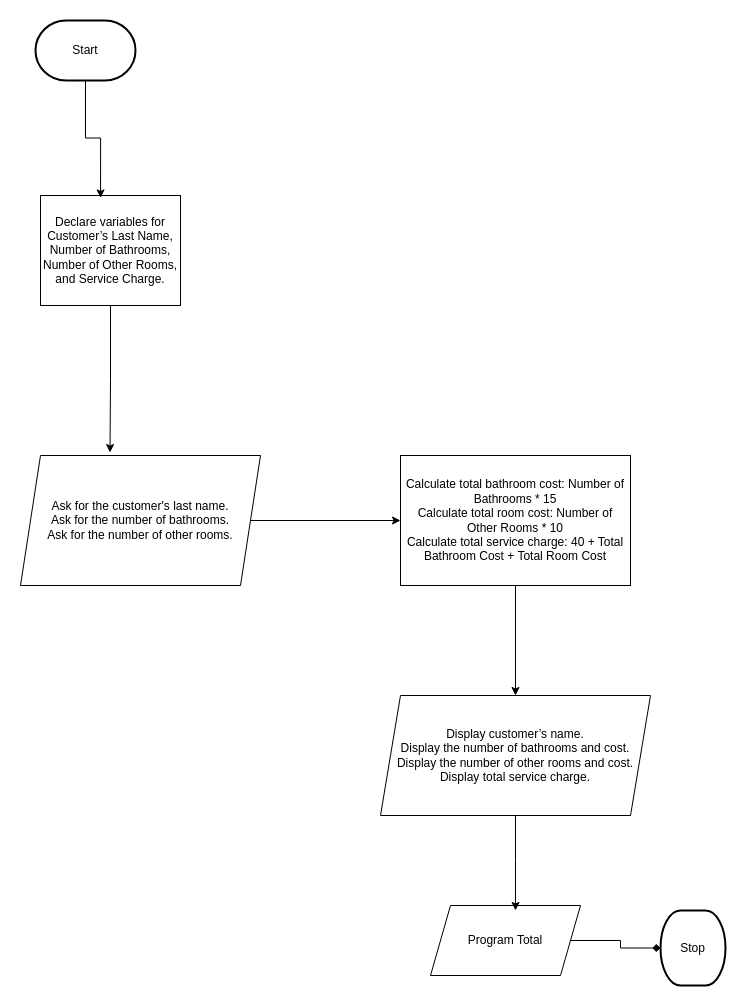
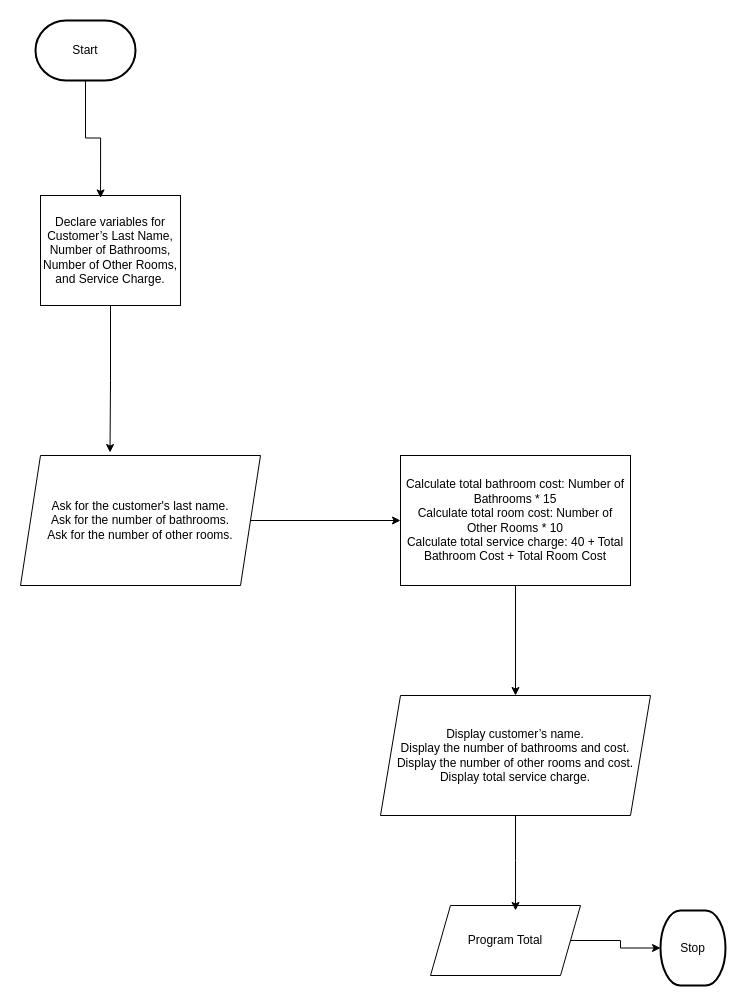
  <mxCell id="0" />
  <mxCell id="1" parent="0" />
  <mxCell id="2" value="Start" style="strokeWidth=2;html=1;shape=mxgraph.flowchart.terminator;whiteSpace=wrap;" parent="1" vertex="1"><mxGeometry x="35" y="20" width="100" height="60" as="geometry" /></mxCell>
  <mxCell id="3" value="Declare variables for Customer’s Last Name, Number of Bathrooms, Number of Other Rooms, and Service Charge." style="rounded=0;whiteSpace=wrap;html=1;" parent="1" vertex="1"><mxGeometry x="40" y="195" width="140" height="110" as="geometry" /></mxCell>
  <mxCell id="4" style="edgeStyle=orthogonalEdgeStyle;rounded=0;orthogonalLoop=1;jettySize=auto;html=1;entryX=0;entryY=0.5;entryDx=0;entryDy=0;" parent="1" source="5" target="7" edge="1"><mxGeometry relative="1" as="geometry" /></mxCell>
  <mxCell id="5" value="&lt;div&gt;Ask for the customer's last name.&lt;/div&gt;&lt;div&gt;Ask for the number of bathrooms.&lt;/div&gt;&lt;div&gt;Ask for the number of other rooms.&lt;/div&gt;" style="shape=parallelogram;perimeter=parallelogramPerimeter;whiteSpace=wrap;html=1;fixedSize=1;" parent="1" vertex="1"><mxGeometry x="20" y="455" width="240" height="130" as="geometry" /></mxCell>
  <mxCell id="6" style="edgeStyle=orthogonalEdgeStyle;rounded=0;orthogonalLoop=1;jettySize=auto;html=1;entryX=0.5;entryY=0;entryDx=0;entryDy=0;" parent="1" source="7" target="10" edge="1"><mxGeometry relative="1" as="geometry" /></mxCell>
  <mxCell id="7" value="&lt;div&gt;Calculate total bathroom cost: Number of Bathrooms * 15&lt;/div&gt;&lt;div&gt;Calculate total room cost: Number of Other Rooms * 10&lt;/div&gt;&lt;div&gt;Calculate total service charge: 40 + Total Bathroom Cost + Total Room Cost&lt;/div&gt;" style="rounded=0;whiteSpace=wrap;html=1;" parent="1" vertex="1"><mxGeometry x="400" y="455" width="230" height="130" as="geometry" /></mxCell>
  <mxCell id="8" style="edgeStyle=orthogonalEdgeStyle;rounded=0;orthogonalLoop=1;jettySize=auto;html=1;entryX=0.429;entryY=0.022;entryDx=0;entryDy=0;entryPerimeter=0;" parent="1" source="2" target="3" edge="1"><mxGeometry relative="1" as="geometry" /></mxCell>
  <mxCell id="9" style="edgeStyle=orthogonalEdgeStyle;rounded=0;orthogonalLoop=1;jettySize=auto;html=1;entryX=0.373;entryY=-0.023;entryDx=0;entryDy=0;entryPerimeter=0;" parent="1" source="3" target="5" edge="1"><mxGeometry relative="1" as="geometry" /></mxCell>
  <mxCell id="10" value="&lt;div&gt;Display customer’s name.&lt;/div&gt;&lt;div&gt;Display the number of bathrooms and cost.&lt;/div&gt;&lt;div&gt;Display the number of other rooms and cost.&lt;/div&gt;&lt;div&gt;Display total service charge.&lt;/div&gt;" style="shape=parallelogram;perimeter=parallelogramPerimeter;whiteSpace=wrap;html=1;fixedSize=1;" parent="1" vertex="1"><mxGeometry x="380" y="695" width="270" height="120" as="geometry" /></mxCell>
  <mxCell id="11" value="Stop" style="strokeWidth=2;html=1;shape=mxgraph.flowchart.terminator;whiteSpace=wrap;" parent="1" vertex="1"><mxGeometry x="660" y="910" width="65" height="75" as="geometry" /></mxCell>
- <mxCell id="12" style="edgeStyle=orthogonalEdgeStyle;rounded=0;orthogonalLoop=1;jettySize=auto;html=1;endArrow=diamond;" parent="1" source="13" target="11" edge="1"><mxGeometry relative="1" as="geometry"><mxPoint x="1500" y="900" as="targetPoint" /></mxGeometry></mxCell>
+ <mxCell id="12" style="edgeStyle=orthogonalEdgeStyle;rounded=0;orthogonalLoop=1;jettySize=auto;html=1;" parent="1" source="13" target="11" edge="1"><mxGeometry relative="1" as="geometry"><mxPoint x="1500" y="900" as="targetPoint" /></mxGeometry></mxCell>
  <mxCell id="13" value="Program Total" style="shape=parallelogram;perimeter=parallelogramPerimeter;whiteSpace=wrap;html=1;fixedSize=1;" parent="1" vertex="1"><mxGeometry x="430" y="905" width="150" height="70" as="geometry" /></mxCell>
  <mxCell id="14" style="edgeStyle=orthogonalEdgeStyle;rounded=0;orthogonalLoop=1;jettySize=auto;html=1;entryX=0.567;entryY=0.071;entryDx=0;entryDy=0;entryPerimeter=0;" parent="1" source="10" target="13" edge="1"><mxGeometry relative="1" as="geometry" /></mxCell>
